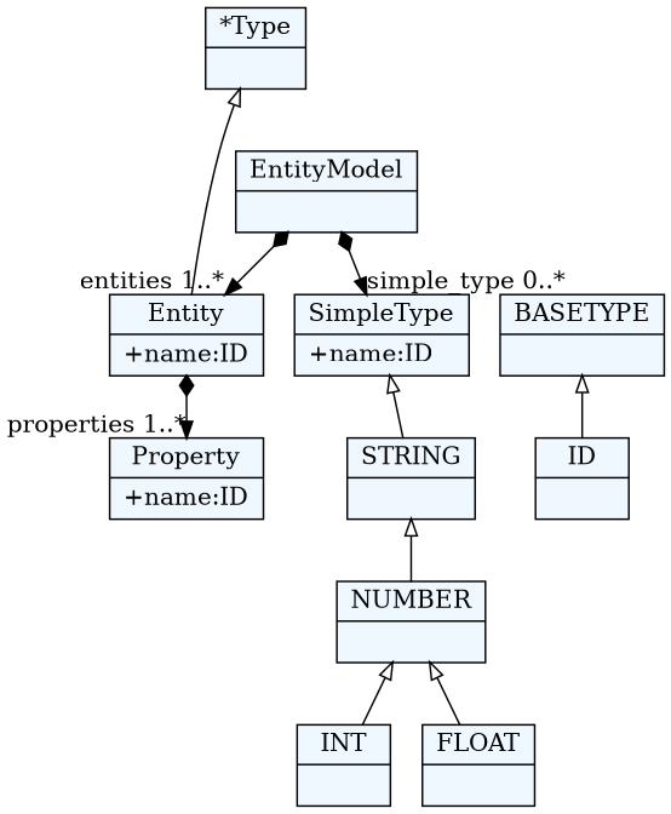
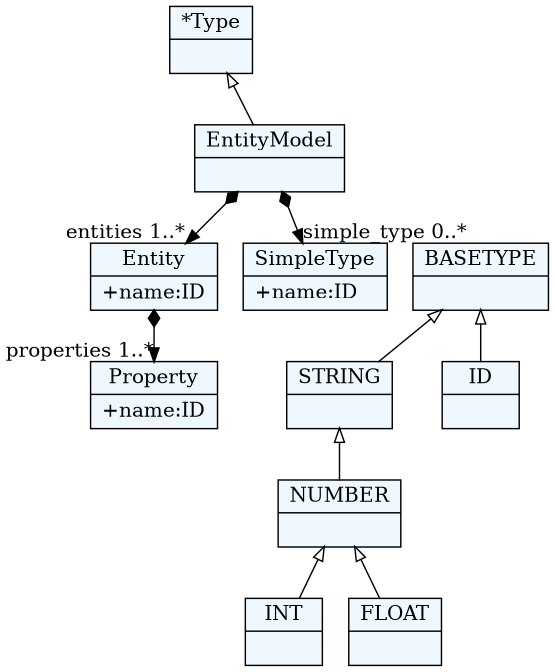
  digraph {
    fontname="Bitstream Vera Sans"
    fontsize=8
    node [fillcolor=aliceblue shape=record style=filled]
    edge [arrowtail=empty dir=back]
    n1 [label="{Entity|+name:ID\l}"]
    n2 [label="{Property|+name:ID\l}"]
    n3 [label="{*Type|}"]
    n4 [label="{EntityModel|}"]
    n5 [label="{SimpleType|+name:ID\l}"]
    n6 [label="{STRING|}"]
    n7 [label="{NUMBER|}"]
    n8 [label="{INT|}"]
    n9 [label="{FLOAT|}"]
    n10 [label="{ID|}"]
    n11 [label="{BASETYPE|}"]
    n1 -> n2 [arrowtail=diamond dir=both headlabel="properties 1..*"]
-   n3 -> n1
+   n3 -> n4
    n4 -> n1 [arrowtail=diamond dir=both headlabel="entities 1..*"]
    n4 -> n5 [arrowtail=diamond dir=both headlabel="simple_type 0..*"]
    n6 -> n7
    n7 -> n8
    n7 -> n9
-   n5 -> n6
+   n11 -> n6
    n11 -> n10
  }
